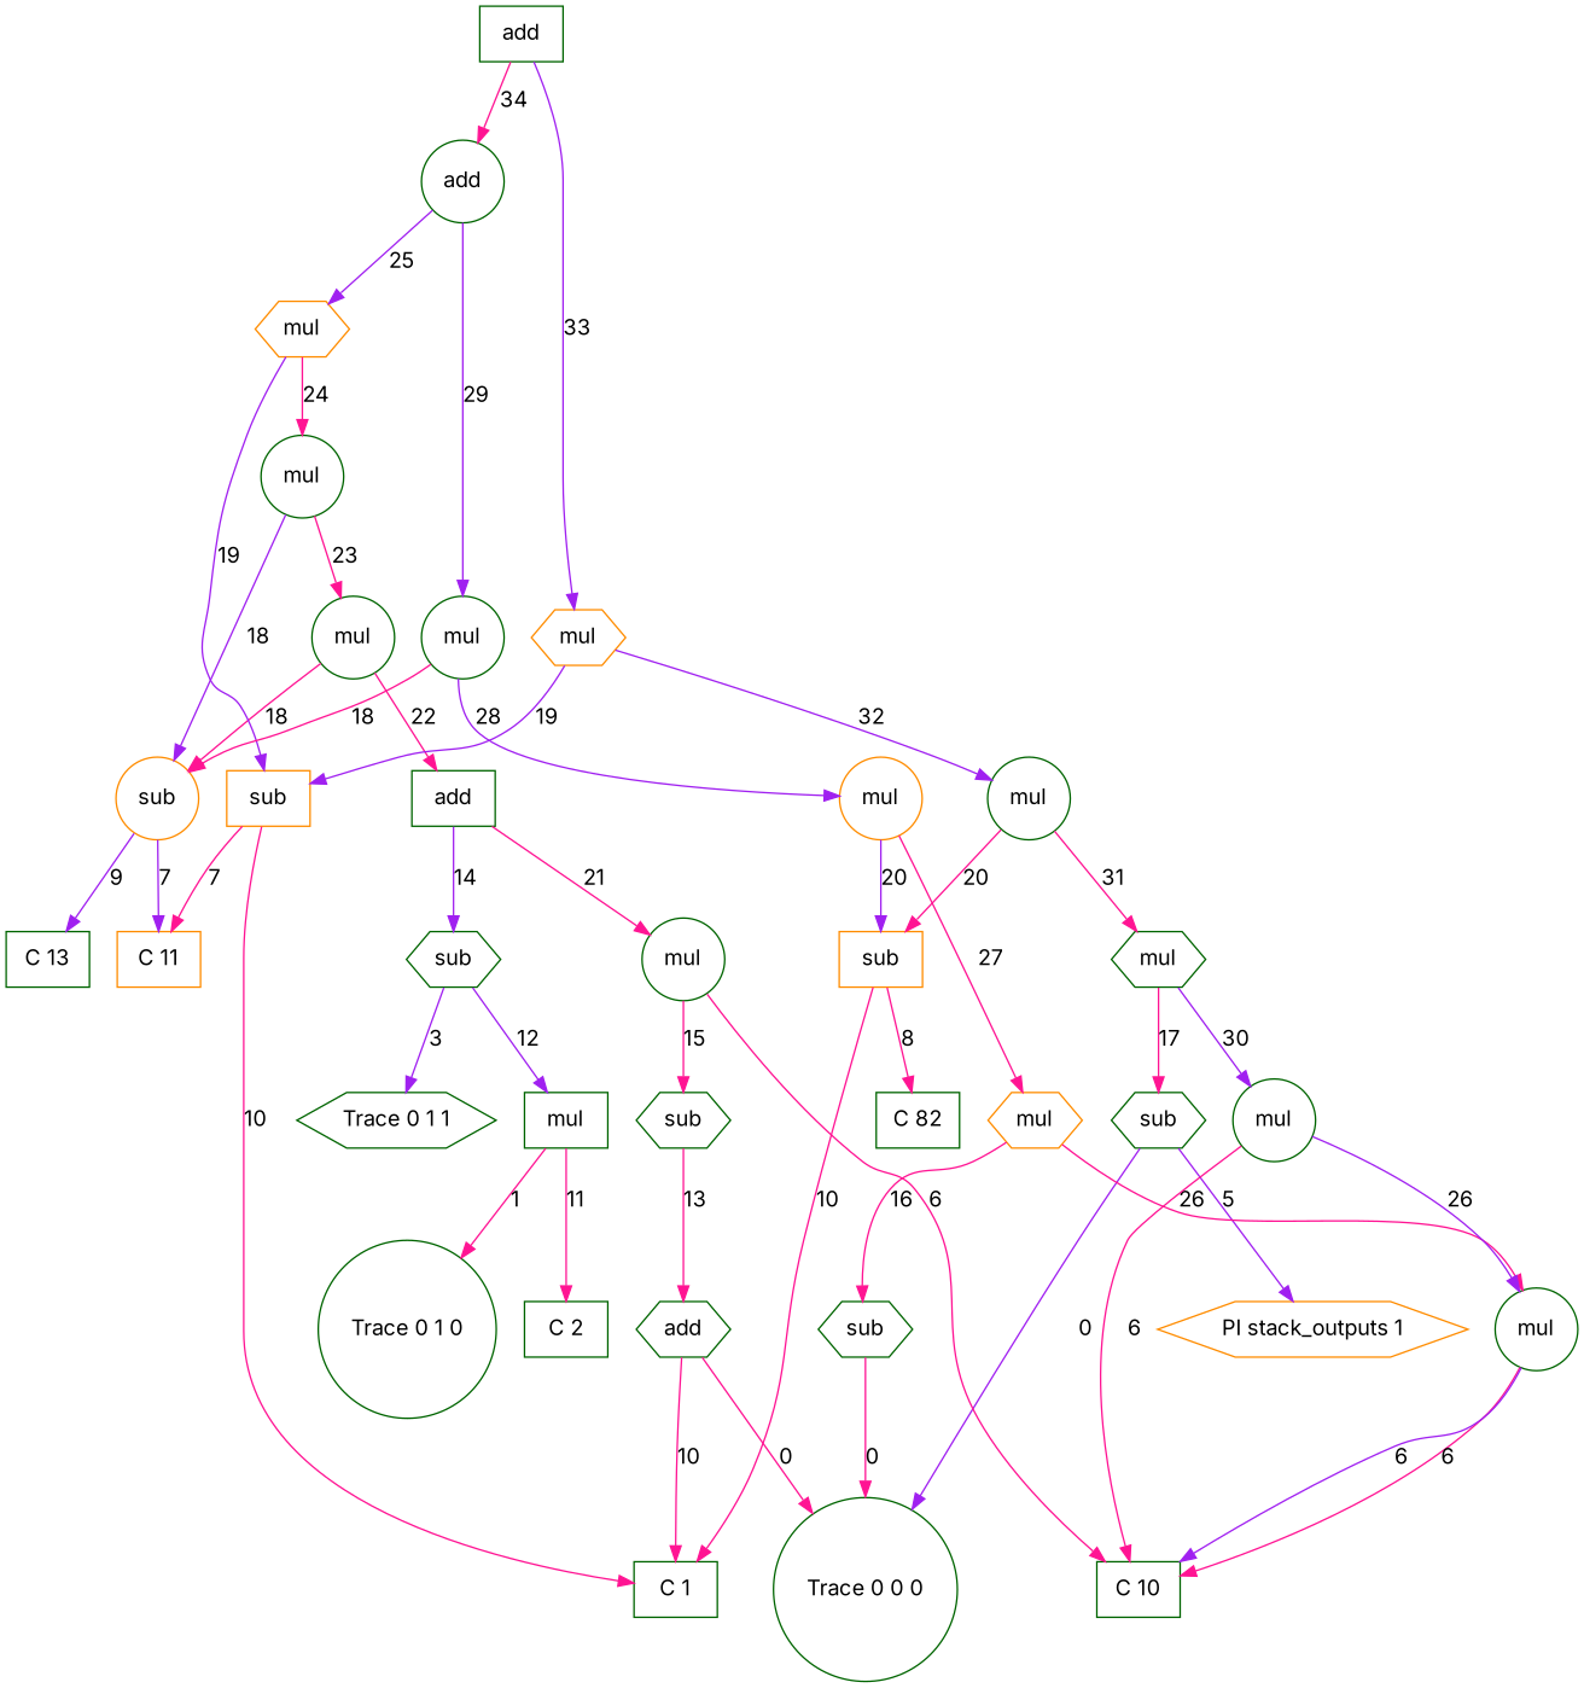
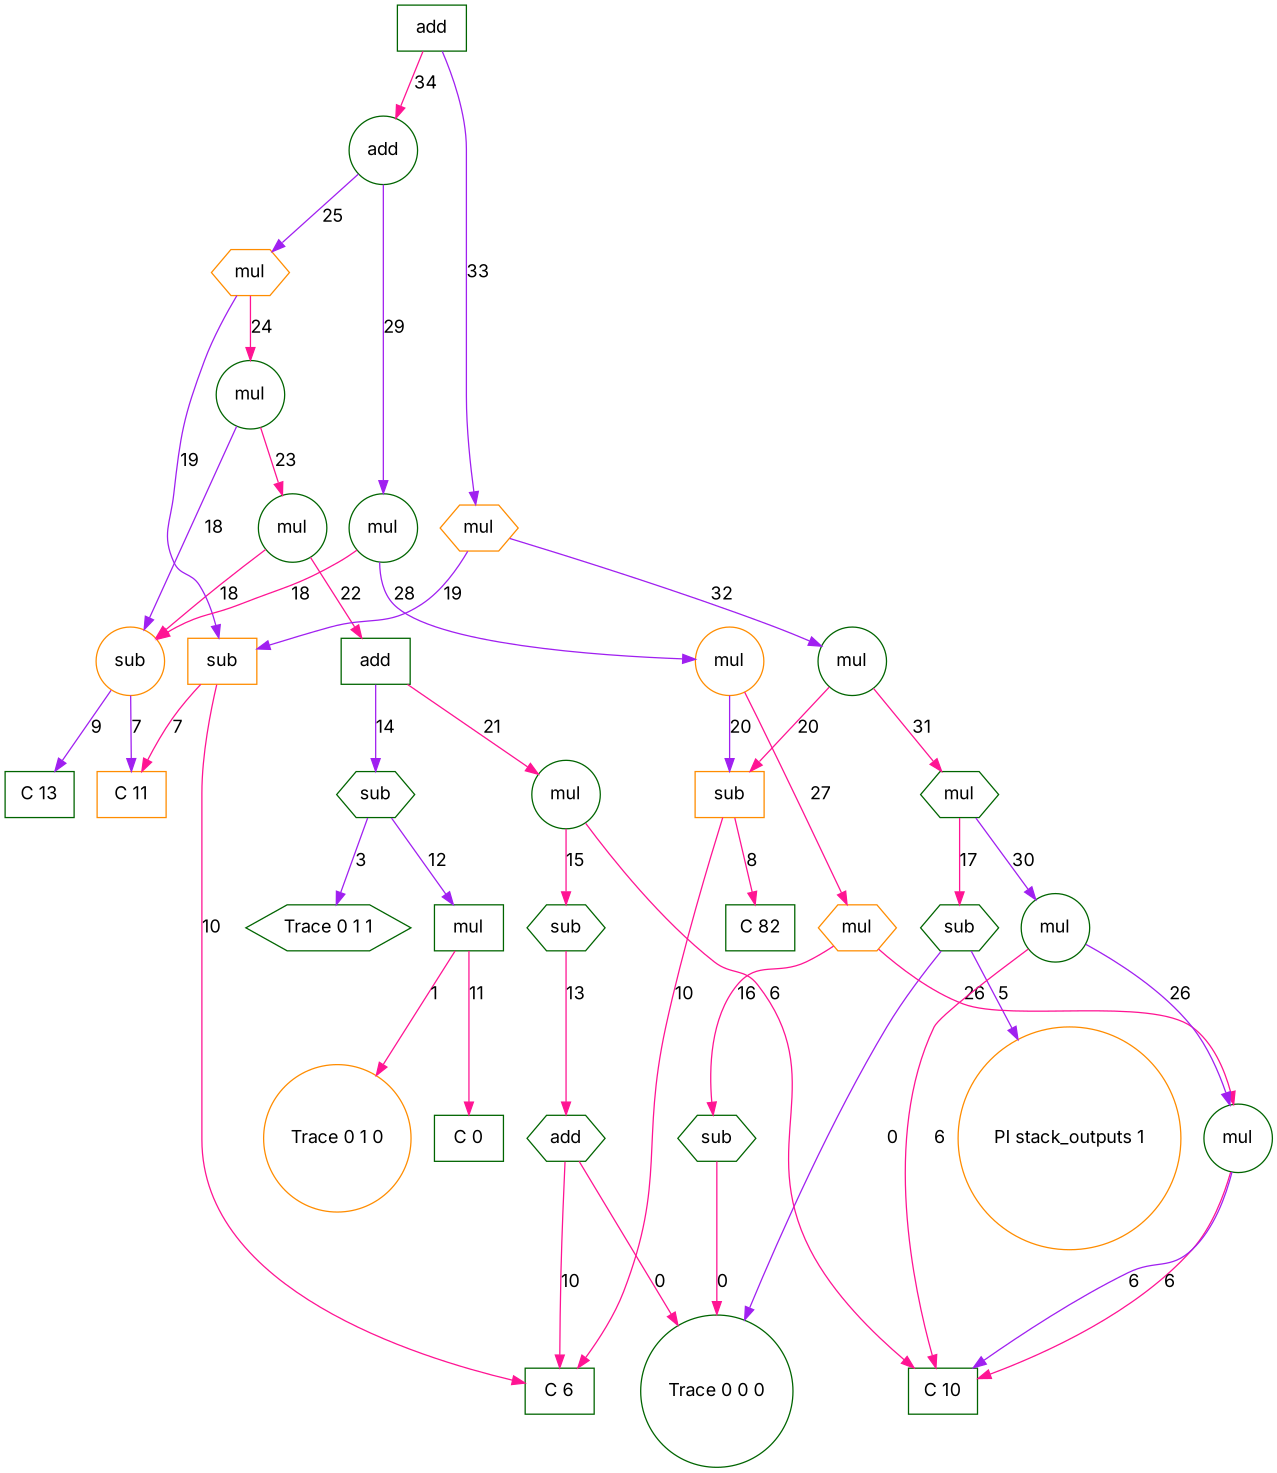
  digraph {
    fontname=Inter
    node [color=darkgreen fontname=Inter shape=circle]
    edge [color=deeppink fontname=Inter]
    n1 [label="Trace 0 0 0"]
-   n2 [label="Trace 0 1 0"]
+   n2 [color=darkorange label="Trace 0 1 0"]
    n3 [label="Trace 0 1 1" shape=hexagon]
-   n4 [color=darkorange label="PI stack_outputs 1" shape=hexagon]
+   n4 [color=darkorange label="PI stack_outputs 1"]
    n5 [label="C 10" shape=box]
    n6 [color=darkorange label="C 11" shape=box]
    n7 [label="C 82" shape=box]
    n8 [label="C 13" shape=box]
-   n9 [label="C 1" shape=box]
-   n10 [label="C 2" shape=box]
+   n9 [label="C 6" shape=box]
+   n10 [label="C 0" shape=box]
    n11 [label=mul shape=box]
    n12 [label=add shape=hexagon]
    n13 [label=sub shape=hexagon]
    n14 [label=sub shape=hexagon]
    n15 [label=sub shape=hexagon]
    n16 [label=sub shape=hexagon]
    n17 [color=darkorange label=sub]
    n18 [color=darkorange label=sub shape=box]
    n19 [color=darkorange label=sub shape=box]
    n20 [label=mul]
    n21 [label=add shape=box]
    n22 [label=mul]
    n23 [label=mul]
    n24 [color=darkorange label=mul shape=hexagon]
    n25 [label=mul]
    n26 [color=darkorange label=mul shape=hexagon]
    n27 [color=darkorange label=mul]
    n28 [label=mul]
    n29 [label=mul]
    n30 [label=mul shape=hexagon]
    n31 [label=mul]
    n32 [color=darkorange label=mul shape=hexagon]
    n33 [label=add]
    n34 [label=add shape=box]
    n11 -> n2 [label=1]
    n11 -> n10 [label=11]
    n12 -> n1 [label=0]
    n12 -> n9 [label=10]
    n13 -> n3 [color=purple label=3]
    n13 -> n11 [color=purple label=12]
    n14 -> n12 [label=13]
    n15 -> n1 [label=0]
    n16 -> n1 [color=purple label=0]
    n16 -> n4 [color=purple label=5]
    n17 -> n6 [color=purple label=7]
    n17 -> n8 [color=purple label=9]
    n18 -> n6 [label=7]
    n18 -> n9 [label=10]
    n19 -> n7 [label=8]
    n19 -> n9 [label=10]
    n20 -> n5 [label=6]
    n20 -> n14 [label=15]
    n21 -> n13 [color=purple label=14]
    n21 -> n20 [label=21]
    n22 -> n17 [label=18]
    n22 -> n21 [label=22]
    n23 -> n17 [color=purple label=18]
    n23 -> n22 [label=23]
    n24 -> n18 [color=purple label=19]
    n24 -> n23 [label=24]
    n25 -> n5 [label=6]
    n25 -> n5 [color=purple label=6]
    n26 -> n15 [label=16]
    n26 -> n25 [label=26]
    n27 -> n19 [color=purple label=20]
    n27 -> n26 [label=27]
    n28 -> n17 [label=18]
    n28 -> n27 [color=purple label=28]
    n29 -> n5 [label=6]
    n29 -> n25 [color=purple label=26]
    n30 -> n16 [label=17]
    n30 -> n29 [color=purple label=30]
    n31 -> n19 [label=20]
    n31 -> n30 [label=31]
    n32 -> n18 [color=purple label=19]
    n32 -> n31 [color=purple label=32]
    n33 -> n24 [color=purple label=25]
    n33 -> n28 [color=purple label=29]
    n34 -> n32 [color=purple label=33]
    n34 -> n33 [label=34]
  }
